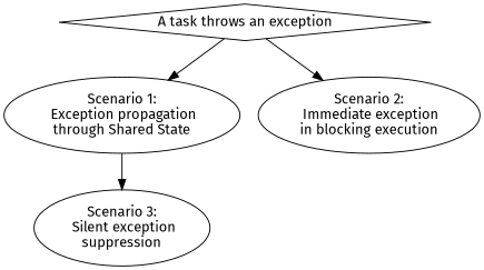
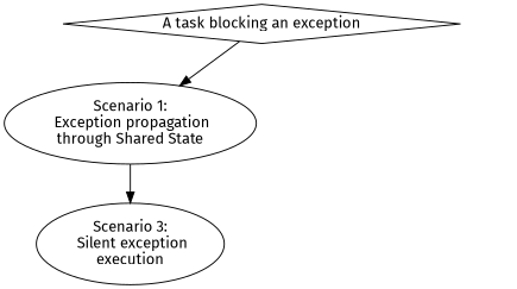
  digraph {
    fontname="Fira Sans"
    rankdir=TB
    node [fontname="Fira Sans"]
    edge [fontname="Fira Sans"]
-   n1 [label="A task throws an exception" shape=diamond]
+   n1 [label="A task blocking an exception" shape=diamond]
    n2 [label="Scenario 1:\n Exception propagation\nthrough Shared State"]
-   n3 [label="Scenario 2:\n Immediate exception\nin blocking execution"]
-   n4 [label="Scenario 3:\n Silent exception\nsuppression"]
+   n4 [label="Scenario 3:\n Silent exception\nexecution"]
    n1 -> n2
-   n1 -> n3
    n2 -> n4
  }
